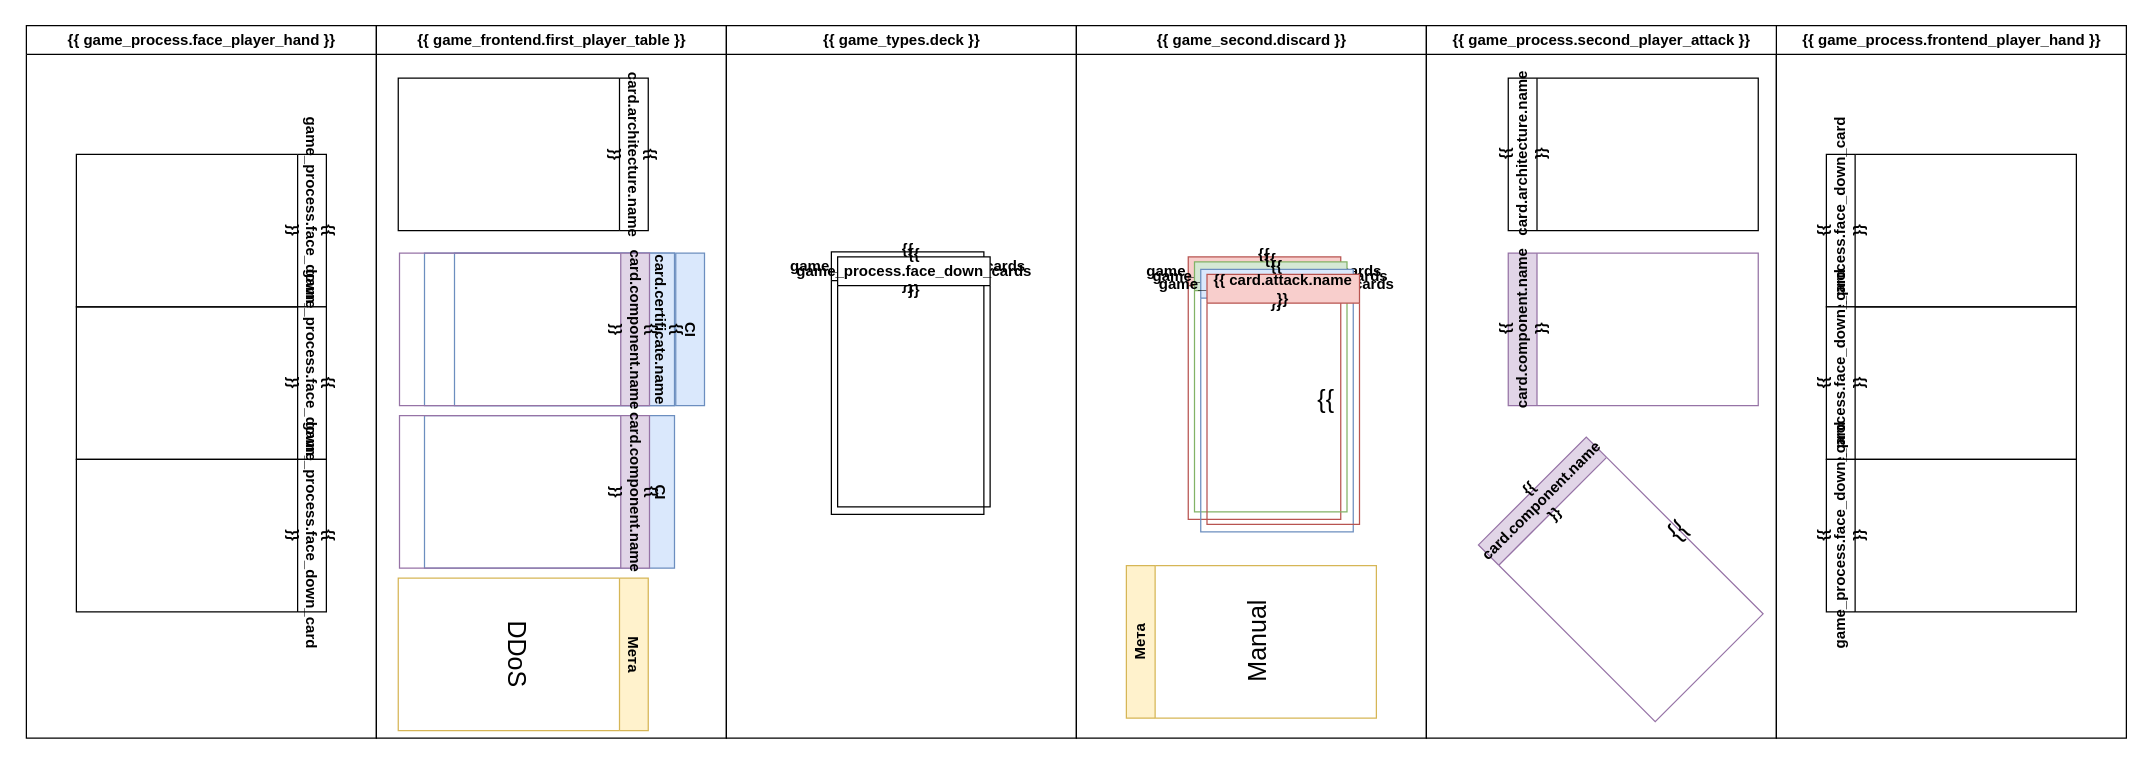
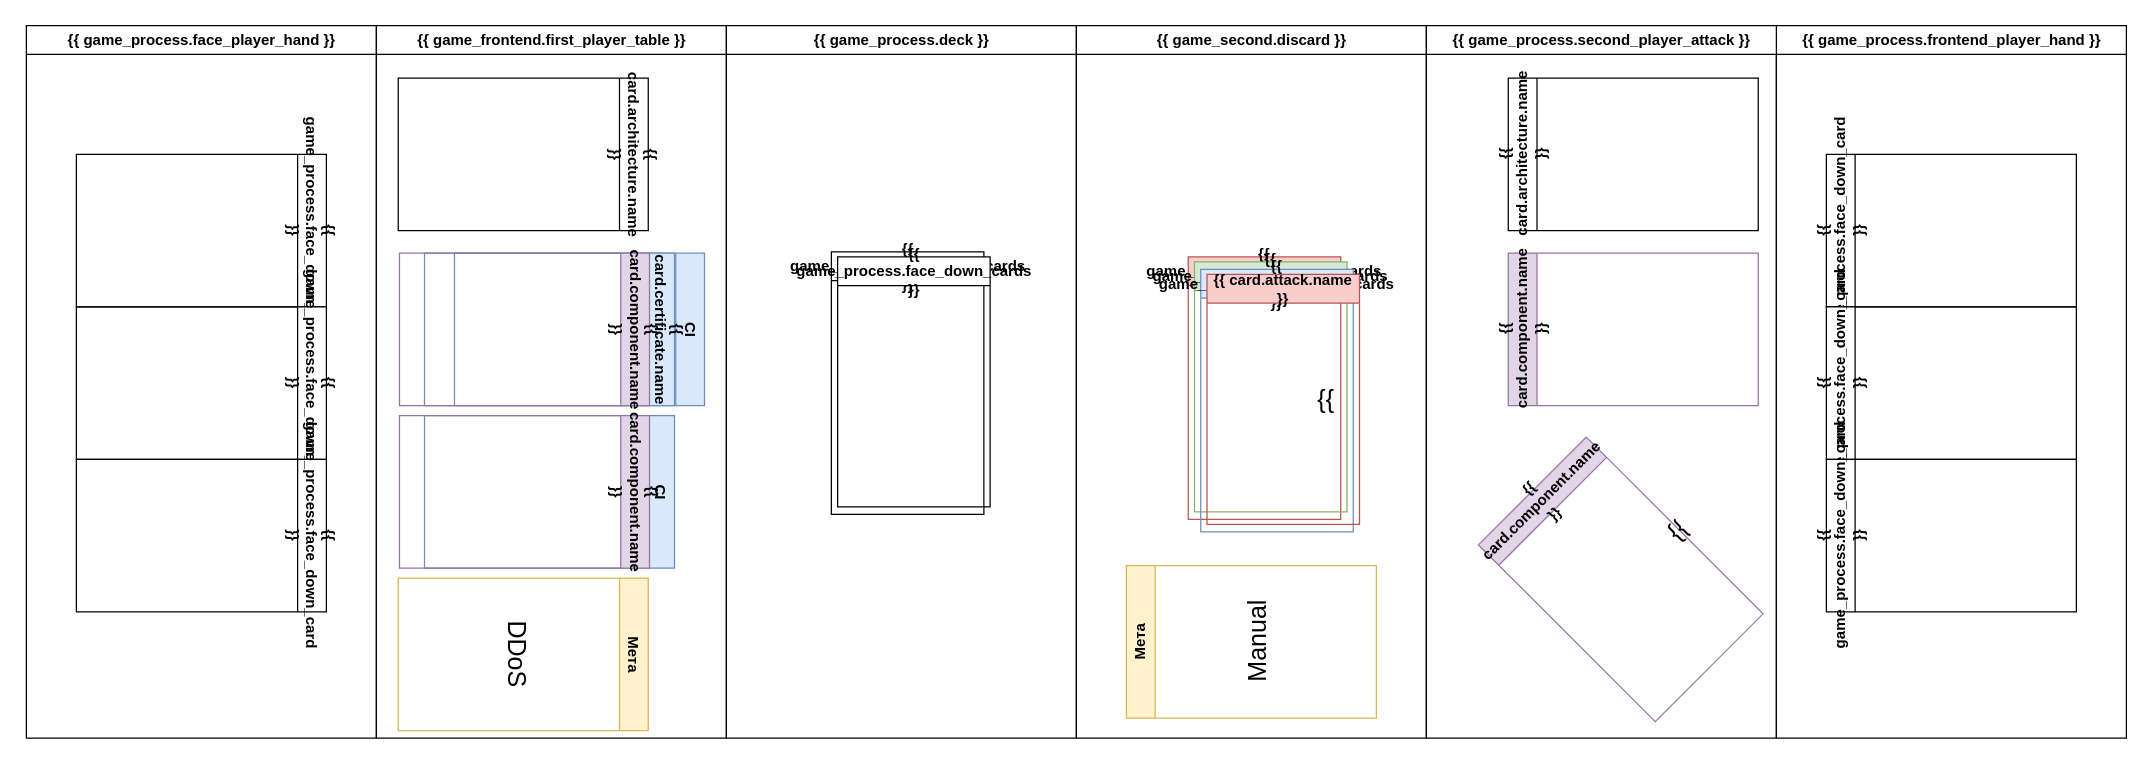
  <mxCell id="0" />
  <mxCell id="1" parent="0" />
  <mxCell id="2" value="{{ game_process.face_player_hand }}" style="swimlane;whiteSpace=wrap" parent="1" vertex="1"><mxGeometry x="20.5" y="20" width="280" height="570" as="geometry" /></mxCell>
  <mxCell id="3" value="&lt;div&gt;{{ game_process.face_down_card }}&lt;/div&gt;" style="swimlane;horizontal=0;whiteSpace=wrap;html=1;rotation=-180;" parent="2" vertex="1"><mxGeometry x="40" y="103" width="200" height="122" as="geometry" /></mxCell>
  <mxCell id="4" value="&lt;div&gt;{{ game_process.face_down_card }}&lt;/div&gt;" style="swimlane;horizontal=0;whiteSpace=wrap;html=1;rotation=-180;" parent="2" vertex="1"><mxGeometry x="40" y="225" width="200" height="122" as="geometry" /></mxCell>
  <mxCell id="5" value="&lt;div&gt;{{ game_process.face_down_card }}&lt;/div&gt;" style="swimlane;horizontal=0;whiteSpace=wrap;html=1;rotation=-180;" parent="2" vertex="1"><mxGeometry x="40" y="347" width="200" height="122" as="geometry" /></mxCell>
  <mxCell id="6" value="{{ game_frontend.first_player_table }}" style="swimlane;whiteSpace=wrap" parent="1" vertex="1"><mxGeometry x="300.5" y="20" width="280" height="570" as="geometry" /></mxCell>
  <mxCell id="7" value="CI" style="swimlane;horizontal=0;whiteSpace=wrap;html=1;rotation=-180;fillColor=#dae8fc;strokeColor=#6c8ebf;" parent="6" vertex="1"><mxGeometry x="62.5" y="182" width="200" height="122" as="geometry" /></mxCell>
  <mxCell id="8" value="&lt;div&gt;{{ card.certificate.name }}&lt;/div&gt;" style="swimlane;horizontal=0;whiteSpace=wrap;html=1;rotation=-180;fillColor=#dae8fc;strokeColor=#6c8ebf;" parent="7" vertex="1"><mxGeometry x="-24" width="200" height="122" as="geometry" /></mxCell>
  <mxCell id="9" value="&lt;div&gt;{{ card.component.name }}&lt;/div&gt;" style="swimlane;horizontal=0;whiteSpace=wrap;html=1;rotation=-180;fillColor=#e1d5e7;strokeColor=#9673a6;" parent="8" vertex="1"><mxGeometry x="-20" width="200" height="122" as="geometry" /></mxCell>
  <mxCell id="10" value="&lt;div align=&quot;center&quot; style=&quot;font-size: 20px;&quot;&gt;&lt;font style=&quot;font-size: 20px;&quot;&gt;{{ card.component.types.frontend }}&lt;br&gt;&lt;/font&gt;&lt;/div&gt;&lt;div align=&quot;center&quot;&gt;&lt;br&gt;&lt;/div&gt;" style="text;strokeColor=none;fillColor=none;align=center;verticalAlign=middle;spacingLeft=4;spacingRight=4;overflow=hidden;points=[[0,0.5],[1,0.5]];portConstraint=eastwest;rotatable=0;whiteSpace=wrap;html=1;rotation=-270;" parent="9" vertex="1"><mxGeometry x="26" y="46" width="140" height="30" as="geometry" /></mxCell>
  <mxCell id="11" value="CI" style="swimlane;horizontal=0;whiteSpace=wrap;html=1;rotation=-180;fillColor=#dae8fc;strokeColor=#6c8ebf;" parent="6" vertex="1"><mxGeometry x="38.5" y="312" width="200" height="122" as="geometry" /></mxCell>
  <mxCell id="12" value="&lt;div&gt;{{ card.component.name }}&lt;/div&gt;" style="swimlane;horizontal=0;whiteSpace=wrap;html=1;rotation=-180;fillColor=#e1d5e7;strokeColor=#9673a6;" parent="11" vertex="1"><mxGeometry x="-20" width="200" height="122" as="geometry" /></mxCell>
  <mxCell id="13" value="&lt;div align=&quot;center&quot; style=&quot;font-size: 20px;&quot;&gt;&lt;font style=&quot;font-size: 20px;&quot;&gt;{{ card.component.types.monitoring }}&lt;br&gt;&lt;/font&gt;&lt;/div&gt;" style="text;strokeColor=none;fillColor=none;align=center;verticalAlign=middle;spacingLeft=4;spacingRight=4;overflow=hidden;points=[[0,0.5],[1,0.5]];portConstraint=eastwest;rotatable=0;whiteSpace=wrap;html=1;rotation=-270;" parent="12" vertex="1"><mxGeometry x="26" y="46" width="140" height="30" as="geometry" /></mxCell>
  <mxCell id="14" value="Мета" style="swimlane;horizontal=0;whiteSpace=wrap;html=1;rotation=-180;fillColor=#fff2cc;strokeColor=#d6b656;" parent="6" vertex="1"><mxGeometry x="17.5" y="442" width="200" height="122" as="geometry" /></mxCell>
  <mxCell id="15" value="&lt;div align=&quot;center&quot; style=&quot;font-size: 20px;&quot;&gt;&lt;font style=&quot;font-size: 20px;&quot;&gt;DDoS&lt;br&gt;&lt;/font&gt;&lt;/div&gt;" style="text;strokeColor=none;fillColor=none;align=center;verticalAlign=middle;spacingLeft=4;spacingRight=4;overflow=hidden;points=[[0,0.5],[1,0.5]];portConstraint=eastwest;rotatable=0;whiteSpace=wrap;html=1;rotation=-270;" parent="14" vertex="1"><mxGeometry x="26" y="46" width="140" height="30" as="geometry" /></mxCell>
  <mxCell id="16" value="&lt;div&gt;{{ card.architecture.name }}&lt;/div&gt;" style="swimlane;horizontal=0;whiteSpace=wrap;html=1;rotation=-180;" vertex="1" parent="6"><mxGeometry x="17.5" y="42" width="200" height="122" as="geometry" /></mxCell>
- <mxCell id="17" value="{{ game_types.deck }}" style="swimlane;whiteSpace=wrap" parent="1" vertex="1"><mxGeometry x="580.5" y="20" width="280" height="570" as="geometry" /></mxCell>
+ <mxCell id="17" value="{{ game_process.deck }}" style="swimlane;whiteSpace=wrap" parent="1" vertex="1"><mxGeometry x="580.5" y="20" width="280" height="570" as="geometry" /></mxCell>
  <mxCell id="18" value="&lt;div&gt;{{ game_process.face_down_cards }}&lt;/div&gt;" style="swimlane;horizontal=0;whiteSpace=wrap;html=1;rotation=90;" parent="17" vertex="1"><mxGeometry x="40" y="225" width="210" height="122" as="geometry" /></mxCell>
  <mxCell id="19" value="&lt;div&gt;{{ game_process.face_down_cards }}&lt;/div&gt;" style="swimlane;horizontal=0;whiteSpace=wrap;html=1;rotation=90;" parent="18" vertex="1"><mxGeometry x="10" y="-1" width="200" height="122" as="geometry" /></mxCell>
  <mxCell id="20" value="{{ game_second.discard }}" style="swimlane;whiteSpace=wrap" parent="1" vertex="1"><mxGeometry x="860.5" y="20" width="280" height="570" as="geometry" /></mxCell>
  <mxCell id="21" value="Мета" style="swimlane;horizontal=0;whiteSpace=wrap;html=1;rotation=0;fillColor=#fff2cc;strokeColor=#d6b656;" parent="20" vertex="1"><mxGeometry x="40" y="432" width="200" height="122" as="geometry" /></mxCell>
  <mxCell id="22" value="&lt;div align=&quot;center&quot; style=&quot;font-size: 20px;&quot;&gt;&lt;font style=&quot;font-size: 20px;&quot;&gt;Manual&lt;/font&gt;&lt;/div&gt;" style="text;strokeColor=none;fillColor=none;align=center;verticalAlign=middle;spacingLeft=4;spacingRight=4;overflow=hidden;points=[[0,0.5],[1,0.5]];portConstraint=eastwest;rotatable=0;whiteSpace=wrap;html=1;rotation=-90;" parent="21" vertex="1"><mxGeometry x="34" y="46" width="140" height="30" as="geometry" /></mxCell>
  <mxCell id="23" value="&lt;div&gt;{{ game_process.face_down_cards }}&lt;/div&gt;" style="swimlane;horizontal=0;whiteSpace=wrap;html=1;rotation=90;fillColor=#f8cecc;strokeColor=#b85450;" parent="1" vertex="1"><mxGeometry x="906" y="249" width="210" height="122" as="geometry" /></mxCell>
  <mxCell id="24" value="&lt;div&gt;{{ game_process.face_down_cards }}&lt;/div&gt;" style="swimlane;horizontal=0;whiteSpace=wrap;html=1;rotation=90;fillColor=#d5e8d4;strokeColor=#82b366;" parent="23" vertex="1"><mxGeometry x="10" y="-1" width="200" height="122" as="geometry" /></mxCell>
  <mxCell id="25" value="&lt;div&gt;{{ game_process.face_down_cards }}&lt;/div&gt;" style="swimlane;horizontal=0;whiteSpace=wrap;html=1;rotation=90;fillColor=#dae8fc;strokeColor=#6c8ebf;" parent="1" vertex="1"><mxGeometry x="916" y="259" width="210" height="122" as="geometry" /></mxCell>
  <mxCell id="26" value="{{ card.attack.name }}" style="swimlane;horizontal=0;whiteSpace=wrap;html=1;rotation=90;fillColor=#f8cecc;strokeColor=#b85450;" parent="25" vertex="1"><mxGeometry x="10" y="-1" width="200" height="122" as="geometry" /></mxCell>
  <mxCell id="27" value="&lt;div align=&quot;center&quot; style=&quot;font-size: 20px;&quot;&gt;&lt;font style=&quot;font-size: 20px;&quot;&gt;{{ card.attack.types.error }}&lt;br&gt;&lt;/font&gt;&lt;/div&gt;&lt;div align=&quot;center&quot;&gt;&lt;br&gt;&lt;/div&gt;" style="text;strokeColor=none;fillColor=none;align=center;verticalAlign=middle;spacingLeft=4;spacingRight=4;overflow=hidden;points=[[0,0.5],[1,0.5]];portConstraint=eastwest;rotatable=0;whiteSpace=wrap;html=1;" parent="26" vertex="1"><mxGeometry x="30" y="46" width="140" height="30" as="geometry" /></mxCell>
  <mxCell id="28" value="{{ game_process.frontend_player_hand }}" style="swimlane;whiteSpace=wrap" parent="1" vertex="1"><mxGeometry x="1420.5" y="20" width="280" height="570" as="geometry" /></mxCell>
  <mxCell id="29" value="&lt;div&gt;{{ game_process.face_down_card }}&lt;/div&gt;" style="swimlane;horizontal=0;whiteSpace=wrap;html=1;rotation=0;" parent="28" vertex="1"><mxGeometry x="40" y="103" width="200" height="122" as="geometry" /></mxCell>
  <mxCell id="30" value="&lt;div&gt;{{ game_process.face_down_card }}&lt;/div&gt;" style="swimlane;horizontal=0;whiteSpace=wrap;html=1;rotation=0;" parent="28" vertex="1"><mxGeometry x="40" y="225" width="200" height="122" as="geometry" /></mxCell>
  <mxCell id="31" value="&lt;div&gt;{{ game_process.face_down_card }}&lt;/div&gt;" style="swimlane;horizontal=0;whiteSpace=wrap;html=1;rotation=0;" parent="28" vertex="1"><mxGeometry x="40" y="347" width="200" height="122" as="geometry" /></mxCell>
  <mxCell id="32" value="{{ game_process.second_player_attack }}" style="swimlane;whiteSpace=wrap" parent="1" vertex="1"><mxGeometry x="1140.5" y="20" width="280" height="570" as="geometry" /></mxCell>
  <mxCell id="33" value="&lt;div&gt;{{ card.component.name }}&lt;/div&gt;" style="swimlane;horizontal=0;whiteSpace=wrap;html=1;rotation=0;fillColor=#e1d5e7;strokeColor=#9673a6;" parent="32" vertex="1"><mxGeometry x="65.5" y="182" width="200" height="122" as="geometry" /></mxCell>
  <mxCell id="34" value="&lt;div align=&quot;center&quot; style=&quot;font-size: 20px;&quot;&gt;&lt;font style=&quot;font-size: 20px;&quot;&gt;{{ card.component.types.backend }}&lt;br&gt;&lt;/font&gt;&lt;/div&gt;&lt;div align=&quot;center&quot;&gt;&lt;br&gt;&lt;/div&gt;" style="text;strokeColor=none;fillColor=none;align=center;verticalAlign=middle;spacingLeft=4;spacingRight=4;overflow=hidden;points=[[0,0.5],[1,0.5]];portConstraint=eastwest;rotatable=0;whiteSpace=wrap;html=1;rotation=-90;" parent="33" vertex="1"><mxGeometry x="34" y="46" width="140" height="30" as="geometry" /></mxCell>
  <mxCell id="35" value="&lt;div&gt;{{ card.architecture.name }}&lt;/div&gt;" style="swimlane;horizontal=0;whiteSpace=wrap;html=1;rotation=0;" vertex="1" parent="32"><mxGeometry x="65.5" y="42" width="200" height="122" as="geometry" /></mxCell>
  <mxCell id="36" value="&lt;div&gt;{{ card.component.name }}&lt;/div&gt;" style="swimlane;horizontal=0;whiteSpace=wrap;html=1;rotation=45;fillColor=#e1d5e7;strokeColor=#9673a6;" parent="32" vertex="1"><mxGeometry x="55.5" y="382" width="200" height="122" as="geometry" /></mxCell>
  <mxCell id="37" value="&lt;div align=&quot;center&quot; style=&quot;font-size: 20px;&quot;&gt;&lt;font style=&quot;font-size: 20px;&quot;&gt;{{ card.component.types.cloud }}&lt;br&gt;&lt;/font&gt;&lt;/div&gt;" style="text;strokeColor=none;fillColor=none;align=center;verticalAlign=middle;spacingLeft=4;spacingRight=4;overflow=hidden;points=[[0,0.5],[1,0.5]];portConstraint=eastwest;rotatable=0;whiteSpace=wrap;html=1;rotation=-45;" parent="36" vertex="1"><mxGeometry x="33" y="49" width="140" height="30" as="geometry" /></mxCell>
